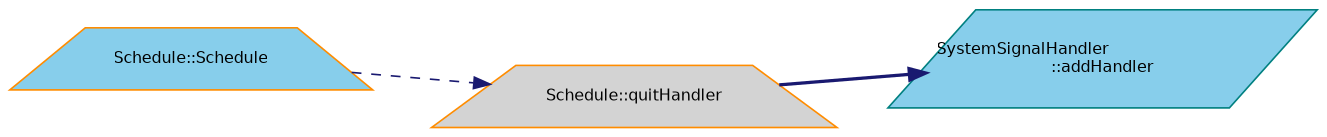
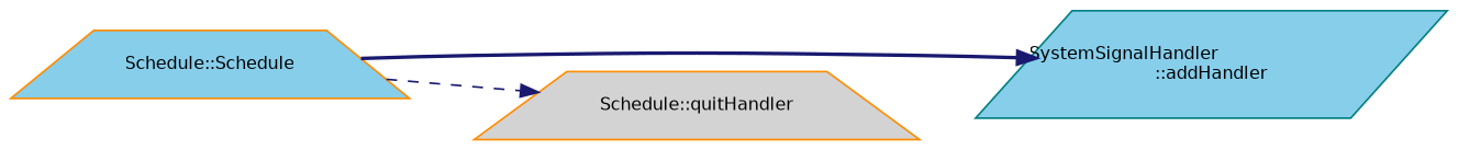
  digraph {
    rankdir=LR
    node [color=darkorange fillcolor=skyblue fontname=Helvetica fontsize=10 shape=trapezium style=filled]
    edge [color=midnightblue fontname=Helvetica fontsize=10 labelfontname=Helvetica labelfontsize=10]
    n1 [fontcolor=black height=0.2 label="Schedule::Schedule" width=0.4]
    n2 [color=teal height=0.2 label="SystemSignalHandler\l::addHandler" shape=parallelogram width=0.4]
    n3 [fillcolor=lightgrey height=0.2 label="Schedule::quitHandler" width=0.4]
-   n3 -> n2 [style=bold]
+   n1 -> n2 [style=bold]
    n1 -> n3 [style=dashed]
  }
